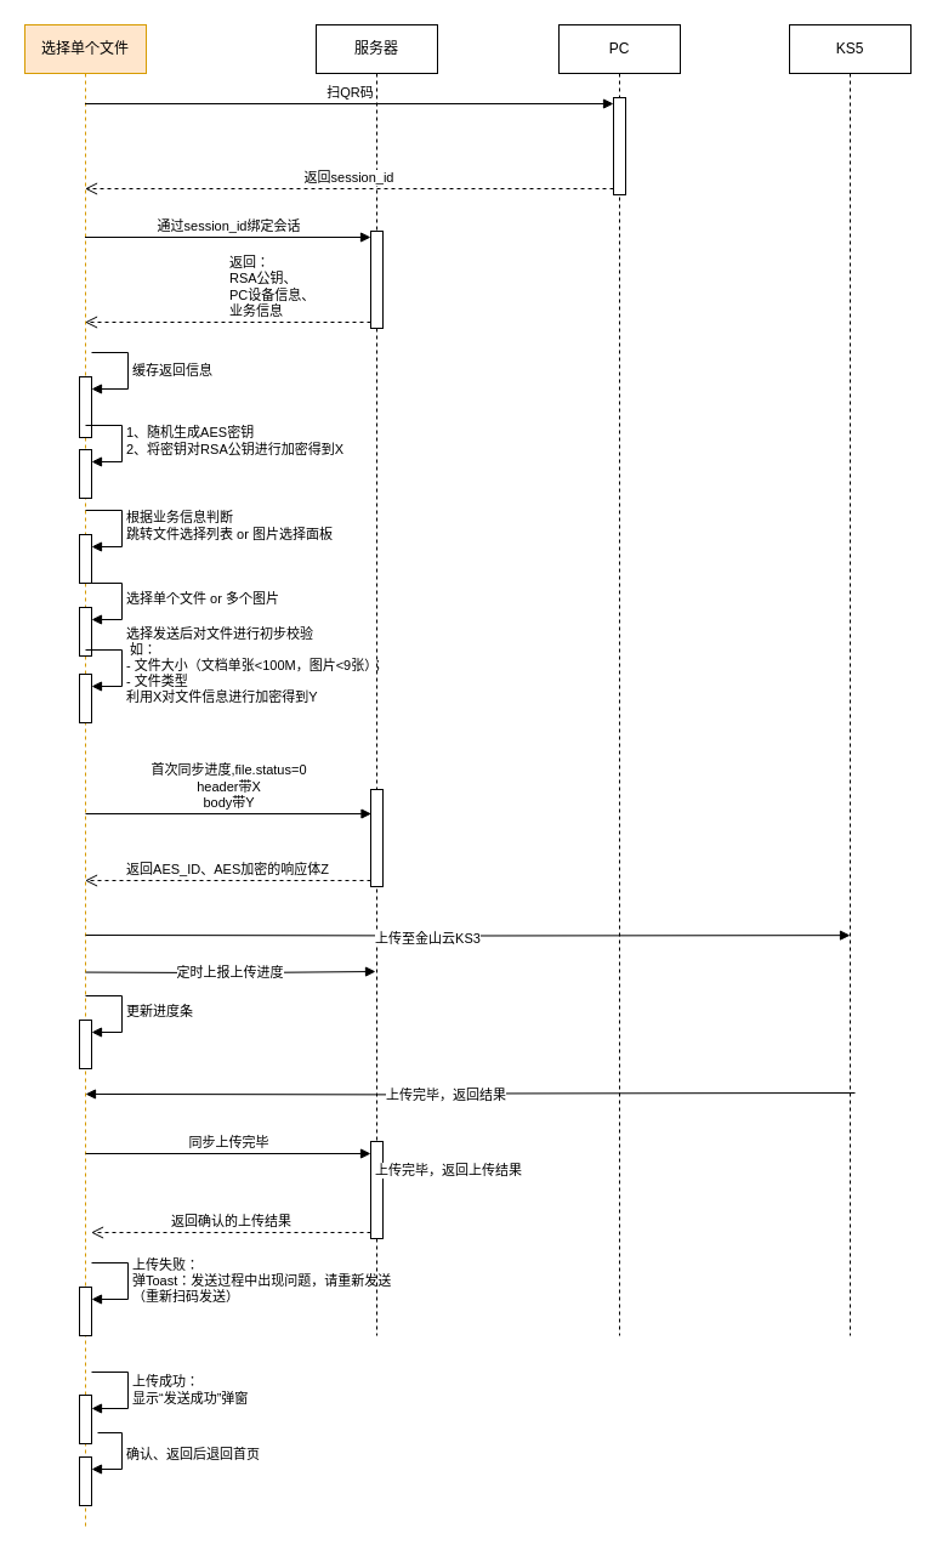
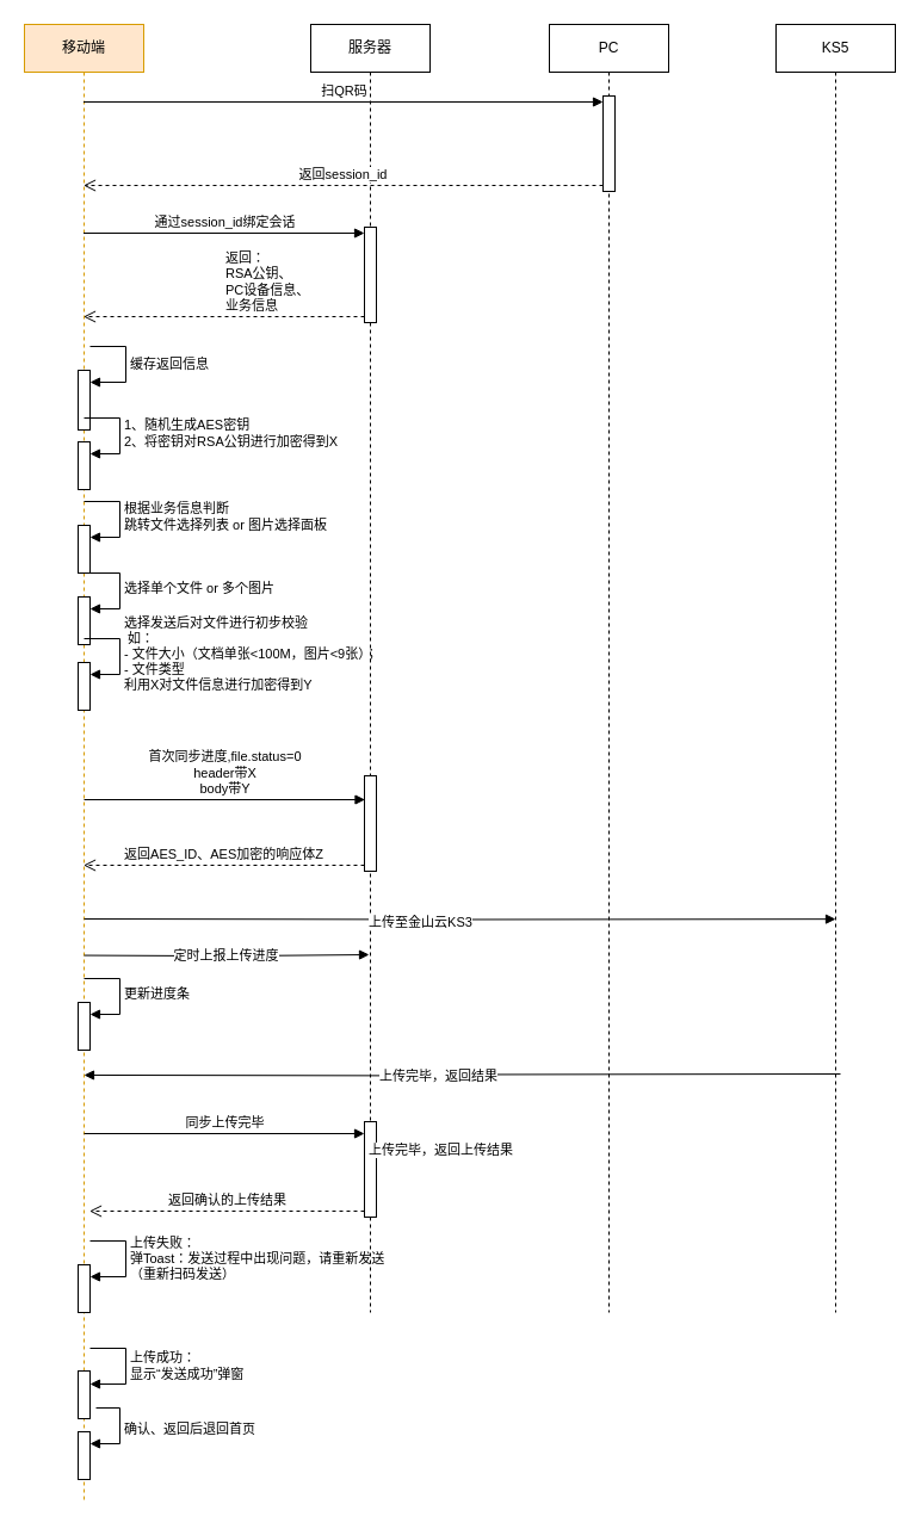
  <mxCell id="0" />
  <mxCell id="1" parent="0" />
- <mxCell id="2" value="选择单个文件" style="shape=umlLifeline;perimeter=lifelinePerimeter;whiteSpace=wrap;html=1;container=1;dropTarget=0;collapsible=0;recursiveResize=0;outlineConnect=0;portConstraint=eastwest;newEdgeStyle={&quot;curved&quot;:0,&quot;rounded&quot;:0};fillColor=#ffe6cc;strokeColor=#d79b00;" vertex="1" parent="1"><mxGeometry x="20" y="20" width="100" height="1240" as="geometry" /></mxCell>
+ <mxCell id="2" value="移动端" style="shape=umlLifeline;perimeter=lifelinePerimeter;whiteSpace=wrap;html=1;container=1;dropTarget=0;collapsible=0;recursiveResize=0;outlineConnect=0;portConstraint=eastwest;newEdgeStyle={&quot;curved&quot;:0,&quot;rounded&quot;:0};fillColor=#ffe6cc;strokeColor=#d79b00;" vertex="1" parent="1"><mxGeometry x="20" y="20" width="100" height="1240" as="geometry" /></mxCell>
  <mxCell id="3" value="" style="html=1;points=[[0,0,0,0,5],[0,1,0,0,-5],[1,0,0,0,5],[1,1,0,0,-5]];perimeter=orthogonalPerimeter;outlineConnect=0;targetShapes=umlLifeline;portConstraint=eastwest;newEdgeStyle={&quot;curved&quot;:0,&quot;rounded&quot;:0};" vertex="1" parent="2"><mxGeometry x="45" y="290" width="10" height="50" as="geometry" /></mxCell>
  <mxCell id="4" value="缓存返回信息" style="html=1;align=left;spacingLeft=2;endArrow=block;rounded=0;edgeStyle=orthogonalEdgeStyle;curved=0;rounded=0;" edge="1" target="3" parent="2"><mxGeometry relative="1" as="geometry"><mxPoint x="55" y="270" as="sourcePoint" /><Array as="points"><mxPoint x="85" y="300" /></Array></mxGeometry></mxCell>
  <mxCell id="5" value="" style="html=1;points=[[0,0,0,0,5],[0,1,0,0,-5],[1,0,0,0,5],[1,1,0,0,-5]];perimeter=orthogonalPerimeter;outlineConnect=0;targetShapes=umlLifeline;portConstraint=eastwest;newEdgeStyle={&quot;curved&quot;:0,&quot;rounded&quot;:0};" vertex="1" parent="2"><mxGeometry x="45" y="350" width="10" height="40" as="geometry" /></mxCell>
  <mxCell id="6" value="1、随机生成AES密钥&lt;div&gt;2、将密钥对RSA公钥进行加密得到X&lt;/div&gt;" style="html=1;align=left;spacingLeft=2;endArrow=block;rounded=0;edgeStyle=orthogonalEdgeStyle;curved=0;rounded=0;" edge="1" target="5" parent="2"><mxGeometry relative="1" as="geometry"><mxPoint x="50" y="330" as="sourcePoint" /><Array as="points"><mxPoint x="80" y="360" /></Array></mxGeometry></mxCell>
  <mxCell id="7" value="" style="html=1;points=[[0,0,0,0,5],[0,1,0,0,-5],[1,0,0,0,5],[1,1,0,0,-5]];perimeter=orthogonalPerimeter;outlineConnect=0;targetShapes=umlLifeline;portConstraint=eastwest;newEdgeStyle={&quot;curved&quot;:0,&quot;rounded&quot;:0};" vertex="1" parent="2"><mxGeometry x="45" y="420" width="10" height="40" as="geometry" /></mxCell>
  <mxCell id="8" value="根据业务信息判断&lt;div&gt;跳转文件选择列表 or 图片选择面板&lt;/div&gt;" style="html=1;align=left;spacingLeft=2;endArrow=block;rounded=0;edgeStyle=orthogonalEdgeStyle;curved=0;rounded=0;" edge="1" target="7" parent="2"><mxGeometry relative="1" as="geometry"><mxPoint x="50" y="400" as="sourcePoint" /><Array as="points"><mxPoint x="80" y="430" /></Array></mxGeometry></mxCell>
  <mxCell id="9" value="" style="html=1;points=[[0,0,0,0,5],[0,1,0,0,-5],[1,0,0,0,5],[1,1,0,0,-5]];perimeter=orthogonalPerimeter;outlineConnect=0;targetShapes=umlLifeline;portConstraint=eastwest;newEdgeStyle={&quot;curved&quot;:0,&quot;rounded&quot;:0};" vertex="1" parent="2"><mxGeometry x="45" y="480" width="10" height="40" as="geometry" /></mxCell>
  <mxCell id="10" value="选择单个文件 or 多个图片" style="html=1;align=left;spacingLeft=2;endArrow=block;rounded=0;edgeStyle=orthogonalEdgeStyle;curved=0;rounded=0;" edge="1" target="9" parent="2"><mxGeometry relative="1" as="geometry"><mxPoint x="50" y="460" as="sourcePoint" /><Array as="points"><mxPoint x="80" y="490" /></Array></mxGeometry></mxCell>
  <mxCell id="11" value="" style="html=1;points=[[0,0,0,0,5],[0,1,0,0,-5],[1,0,0,0,5],[1,1,0,0,-5]];perimeter=orthogonalPerimeter;outlineConnect=0;targetShapes=umlLifeline;portConstraint=eastwest;newEdgeStyle={&quot;curved&quot;:0,&quot;rounded&quot;:0};" vertex="1" parent="2"><mxGeometry x="45" y="535" width="10" height="40" as="geometry" /></mxCell>
  <mxCell id="12" value="选择发送后对文件进行初步校验&lt;div&gt;&amp;nbsp;如：&lt;/div&gt;&lt;div&gt;- 文件大小（文档单张&amp;lt;100M，图片&amp;lt;9张）；&lt;/div&gt;&lt;div&gt;- 文件类型&lt;/div&gt;&lt;div&gt;利用X对文件信息进行加密得到Y&lt;/div&gt;" style="html=1;align=left;spacingLeft=2;endArrow=block;rounded=0;edgeStyle=orthogonalEdgeStyle;curved=0;rounded=0;" edge="1" target="11" parent="2"><mxGeometry relative="1" as="geometry"><mxPoint x="50" y="515" as="sourcePoint" /><Array as="points"><mxPoint x="80" y="545" /></Array></mxGeometry></mxCell>
  <mxCell id="13" value="" style="html=1;points=[[0,0,0,0,5],[0,1,0,0,-5],[1,0,0,0,5],[1,1,0,0,-5]];perimeter=orthogonalPerimeter;outlineConnect=0;targetShapes=umlLifeline;portConstraint=eastwest;newEdgeStyle={&quot;curved&quot;:0,&quot;rounded&quot;:0};" vertex="1" parent="2"><mxGeometry x="45" y="1040" width="10" height="40" as="geometry" /></mxCell>
  <mxCell id="14" value="上传失败：&lt;div&gt;弹Toast：发送过程中出现问题，请重新发送&lt;br&gt;&lt;div&gt;（重新扫码发送）&lt;/div&gt;&lt;/div&gt;" style="html=1;align=left;spacingLeft=2;endArrow=block;rounded=0;edgeStyle=orthogonalEdgeStyle;curved=0;rounded=0;" edge="1" target="13" parent="2"><mxGeometry relative="1" as="geometry"><mxPoint x="55" y="1020" as="sourcePoint" /><Array as="points"><mxPoint x="85" y="1050" /></Array></mxGeometry></mxCell>
  <mxCell id="15" value="" style="html=1;points=[[0,0,0,0,5],[0,1,0,0,-5],[1,0,0,0,5],[1,1,0,0,-5]];perimeter=orthogonalPerimeter;outlineConnect=0;targetShapes=umlLifeline;portConstraint=eastwest;newEdgeStyle={&quot;curved&quot;:0,&quot;rounded&quot;:0};" vertex="1" parent="2"><mxGeometry x="45" y="1129" width="10" height="40" as="geometry" /></mxCell>
  <mxCell id="16" value="上传成功：&lt;div&gt;显示“发送成功”弹窗&lt;/div&gt;" style="html=1;align=left;spacingLeft=2;endArrow=block;rounded=0;edgeStyle=orthogonalEdgeStyle;curved=0;rounded=0;" edge="1" target="15" parent="2"><mxGeometry relative="1" as="geometry"><mxPoint x="55" y="1110" as="sourcePoint" /><Array as="points"><mxPoint x="85" y="1140" /></Array></mxGeometry></mxCell>
  <mxCell id="17" value="" style="html=1;points=[[0,0,0,0,5],[0,1,0,0,-5],[1,0,0,0,5],[1,1,0,0,-5]];perimeter=orthogonalPerimeter;outlineConnect=0;targetShapes=umlLifeline;portConstraint=eastwest;newEdgeStyle={&quot;curved&quot;:0,&quot;rounded&quot;:0};" vertex="1" parent="2"><mxGeometry x="45" y="820" width="10" height="40" as="geometry" /></mxCell>
  <mxCell id="18" value="更新进度条" style="html=1;align=left;spacingLeft=2;endArrow=block;rounded=0;edgeStyle=orthogonalEdgeStyle;curved=0;rounded=0;" edge="1" target="17" parent="2"><mxGeometry relative="1" as="geometry"><mxPoint x="50" y="800" as="sourcePoint" /><Array as="points"><mxPoint x="80" y="830" /></Array></mxGeometry></mxCell>
  <mxCell id="19" value="" style="html=1;points=[[0,0,0,0,5],[0,1,0,0,-5],[1,0,0,0,5],[1,1,0,0,-5]];perimeter=orthogonalPerimeter;outlineConnect=0;targetShapes=umlLifeline;portConstraint=eastwest;newEdgeStyle={&quot;curved&quot;:0,&quot;rounded&quot;:0};" vertex="1" parent="2"><mxGeometry x="45" y="1180" width="10" height="40" as="geometry" /></mxCell>
  <mxCell id="20" value="确认、返回后退回首页" style="html=1;align=left;spacingLeft=2;endArrow=block;rounded=0;edgeStyle=orthogonalEdgeStyle;curved=0;rounded=0;" edge="1" target="19" parent="2"><mxGeometry relative="1" as="geometry"><mxPoint x="60" y="1160" as="sourcePoint" /><Array as="points"><mxPoint x="80" y="1160" /><mxPoint x="80" y="1190" /></Array></mxGeometry></mxCell>
  <mxCell id="21" value="服务器" style="shape=umlLifeline;perimeter=lifelinePerimeter;whiteSpace=wrap;html=1;container=1;dropTarget=0;collapsible=0;recursiveResize=0;outlineConnect=0;portConstraint=eastwest;newEdgeStyle={&quot;curved&quot;:0,&quot;rounded&quot;:0};" vertex="1" parent="1"><mxGeometry x="260" y="20" width="100" height="1080" as="geometry" /></mxCell>
  <mxCell id="22" value="" style="html=1;points=[[0,0,0,0,5],[0,1,0,0,-5],[1,0,0,0,5],[1,1,0,0,-5]];perimeter=orthogonalPerimeter;outlineConnect=0;targetShapes=umlLifeline;portConstraint=eastwest;newEdgeStyle={&quot;curved&quot;:0,&quot;rounded&quot;:0};" vertex="1" parent="21"><mxGeometry x="45" y="170" width="10" height="80" as="geometry" /></mxCell>
  <mxCell id="23" value="" style="html=1;points=[[0,0,0,0,5],[0,1,0,0,-5],[1,0,0,0,5],[1,1,0,0,-5]];perimeter=orthogonalPerimeter;outlineConnect=0;targetShapes=umlLifeline;portConstraint=eastwest;newEdgeStyle={&quot;curved&quot;:0,&quot;rounded&quot;:0};" vertex="1" parent="21"><mxGeometry x="45" y="630" width="10" height="80" as="geometry" /></mxCell>
  <mxCell id="24" value="首次同步进度,file.status=0&lt;div&gt;header带X&lt;/div&gt;&lt;div&gt;body带Y&lt;/div&gt;" style="html=1;verticalAlign=bottom;endArrow=block;curved=0;rounded=0;entryX=0;entryY=0;entryDx=0;entryDy=5;" edge="1" parent="21"><mxGeometry relative="1" as="geometry"><mxPoint x="-190" y="650" as="sourcePoint" /><mxPoint x="45.5" y="650" as="targetPoint" /></mxGeometry></mxCell>
  <mxCell id="25" value="返回AES_ID、AES加密的响应体Z" style="html=1;verticalAlign=bottom;endArrow=open;dashed=1;endSize=8;curved=0;rounded=0;exitX=0;exitY=1;exitDx=0;exitDy=-5;" edge="1" source="23" parent="21"><mxGeometry relative="1" as="geometry"><mxPoint x="-190.5" y="705" as="targetPoint" /></mxGeometry></mxCell>
  <mxCell id="26" value="" style="endArrow=block;endFill=1;html=1;edgeStyle=orthogonalEdgeStyle;align=left;verticalAlign=top;rounded=0;entryX=0.5;entryY=0.807;entryDx=0;entryDy=0;entryPerimeter=0;" edge="1" parent="21"><mxGeometry x="-1" relative="1" as="geometry"><mxPoint x="-190" y="750" as="sourcePoint" /><mxPoint x="440" y="750.16" as="targetPoint" /></mxGeometry></mxCell>
  <mxCell id="27" value="上传至金山云KS3" style="edgeLabel;html=1;align=center;verticalAlign=middle;resizable=0;points=[];" vertex="1" connectable="0" parent="26"><mxGeometry x="-0.078" y="-2" relative="1" as="geometry"><mxPoint x="-9" as="offset" /></mxGeometry></mxCell>
  <mxCell id="28" value="" style="endArrow=block;endFill=1;html=1;edgeStyle=orthogonalEdgeStyle;align=left;verticalAlign=top;rounded=0;entryX=0.49;entryY=0.863;entryDx=0;entryDy=0;entryPerimeter=0;" edge="1" parent="21"><mxGeometry x="-1" relative="1" as="geometry"><mxPoint x="-190" y="780.56" as="sourcePoint" /><mxPoint x="49" y="780" as="targetPoint" /></mxGeometry></mxCell>
  <mxCell id="29" value="定时上报上传进度" style="edgeLabel;html=1;align=center;verticalAlign=middle;resizable=0;points=[];" vertex="1" connectable="0" parent="28"><mxGeometry x="-0.016" y="1" relative="1" as="geometry"><mxPoint as="offset" /></mxGeometry></mxCell>
  <mxCell id="30" value="" style="html=1;points=[[0,0,0,0,5],[0,1,0,0,-5],[1,0,0,0,5],[1,1,0,0,-5]];perimeter=orthogonalPerimeter;outlineConnect=0;targetShapes=umlLifeline;portConstraint=eastwest;newEdgeStyle={&quot;curved&quot;:0,&quot;rounded&quot;:0};" vertex="1" parent="21"><mxGeometry x="45" y="920" width="10" height="80" as="geometry" /></mxCell>
  <mxCell id="31" value="PC" style="shape=umlLifeline;perimeter=lifelinePerimeter;whiteSpace=wrap;html=1;container=1;dropTarget=0;collapsible=0;recursiveResize=0;outlineConnect=0;portConstraint=eastwest;newEdgeStyle={&quot;curved&quot;:0,&quot;rounded&quot;:0};" vertex="1" parent="1"><mxGeometry x="460" y="20" width="100" height="1080" as="geometry" /></mxCell>
  <mxCell id="32" value="" style="html=1;points=[[0,0,0,0,5],[0,1,0,0,-5],[1,0,0,0,5],[1,1,0,0,-5]];perimeter=orthogonalPerimeter;outlineConnect=0;targetShapes=umlLifeline;portConstraint=eastwest;newEdgeStyle={&quot;curved&quot;:0,&quot;rounded&quot;:0};" vertex="1" parent="31"><mxGeometry x="45" y="60" width="10" height="80" as="geometry" /></mxCell>
  <mxCell id="33" value="扫QR码" style="html=1;verticalAlign=bottom;endArrow=block;curved=0;rounded=0;entryX=0;entryY=0;entryDx=0;entryDy=5;" edge="1" target="32" parent="1" source="2"><mxGeometry relative="1" as="geometry"><mxPoint x="435" y="125" as="sourcePoint" /></mxGeometry></mxCell>
  <mxCell id="34" value="返回session_id" style="html=1;verticalAlign=bottom;endArrow=open;dashed=1;endSize=8;curved=0;rounded=0;exitX=0;exitY=1;exitDx=0;exitDy=-5;" edge="1" source="32" parent="1" target="2"><mxGeometry relative="1" as="geometry"><mxPoint x="435" y="195" as="targetPoint" /></mxGeometry></mxCell>
  <mxCell id="35" value="通过session_id绑定会话" style="html=1;verticalAlign=bottom;endArrow=block;curved=0;rounded=0;entryX=0;entryY=0;entryDx=0;entryDy=5;" edge="1" target="22" parent="1" source="2"><mxGeometry relative="1" as="geometry"><mxPoint x="235" y="195" as="sourcePoint" /></mxGeometry></mxCell>
  <mxCell id="36" value="返回：&lt;div&gt;RSA公钥、&lt;/div&gt;&lt;div&gt;PC设备信息、&lt;/div&gt;&lt;div&gt;业务信息&lt;/div&gt;" style="html=1;verticalAlign=bottom;endArrow=open;dashed=1;endSize=8;curved=0;rounded=0;exitX=0;exitY=1;exitDx=0;exitDy=-5;align=left;" edge="1" source="22" parent="1" target="2"><mxGeometry x="0.002" relative="1" as="geometry"><mxPoint x="235" y="265" as="targetPoint" /><mxPoint as="offset" /></mxGeometry></mxCell>
  <mxCell id="37" value="KS5" style="shape=umlLifeline;perimeter=lifelinePerimeter;whiteSpace=wrap;html=1;container=1;dropTarget=0;collapsible=0;recursiveResize=0;outlineConnect=0;portConstraint=eastwest;newEdgeStyle={&quot;curved&quot;:0,&quot;rounded&quot;:0};" vertex="1" parent="1"><mxGeometry x="650" y="20" width="100" height="1080" as="geometry" /></mxCell>
  <mxCell id="38" value="同步上传完毕" style="html=1;verticalAlign=bottom;endArrow=block;curved=0;rounded=0;" edge="1" target="30" parent="1"><mxGeometry relative="1" as="geometry"><mxPoint y="950" as="sourcePoint" x="70" /><mxPoint x="305.5" y="950" as="targetPoint" /></mxGeometry></mxCell>
  <mxCell id="39" value="返回确认的上传结果" style="html=1;verticalAlign=bottom;endArrow=open;dashed=1;endSize=8;curved=0;rounded=0;exitX=0;exitY=1;exitDx=0;exitDy=-5;" edge="1" source="30" parent="1"><mxGeometry relative="1" as="geometry"><mxPoint x="74.5" y="1015" as="targetPoint" /></mxGeometry></mxCell>
  <mxCell id="40" value="" style="endArrow=block;endFill=1;html=1;edgeStyle=orthogonalEdgeStyle;align=left;verticalAlign=top;rounded=0;exitX=0.52;exitY=0.908;exitDx=0;exitDy=0;exitPerimeter=0;" edge="1" parent="1"><mxGeometry x="-1" relative="1" as="geometry"><mxPoint x="704" y="900" as="sourcePoint" /><mxPoint y="900.96" as="targetPoint" x="70" /></mxGeometry></mxCell>
  <mxCell id="41" value="上传完毕，返回上传结果" style="edgeLabel;html=1;align=center;verticalAlign=middle;resizable=0;points=[];" vertex="1" connectable="0" parent="40"><mxGeometry x="0.073" y="2" relative="1" as="geometry"><mxPoint x="5" y="60" as="offset" /></mxGeometry></mxCell>
  <mxCell id="42" value="上传完毕，返回结果" style="edgeLabel;html=1;align=center;verticalAlign=middle;resizable=0;points=[];" vertex="1" connectable="0" parent="40"><mxGeometry x="0.068" relative="1" as="geometry"><mxPoint as="offset" /></mxGeometry></mxCell>
